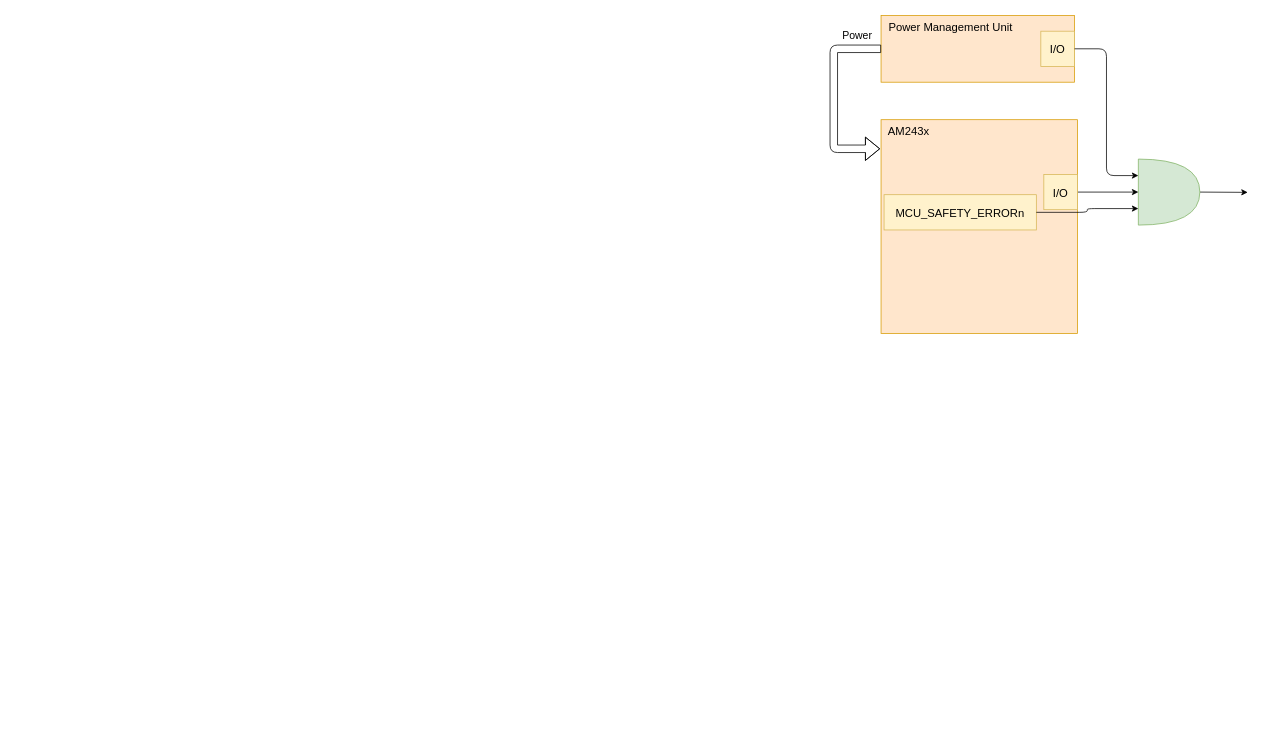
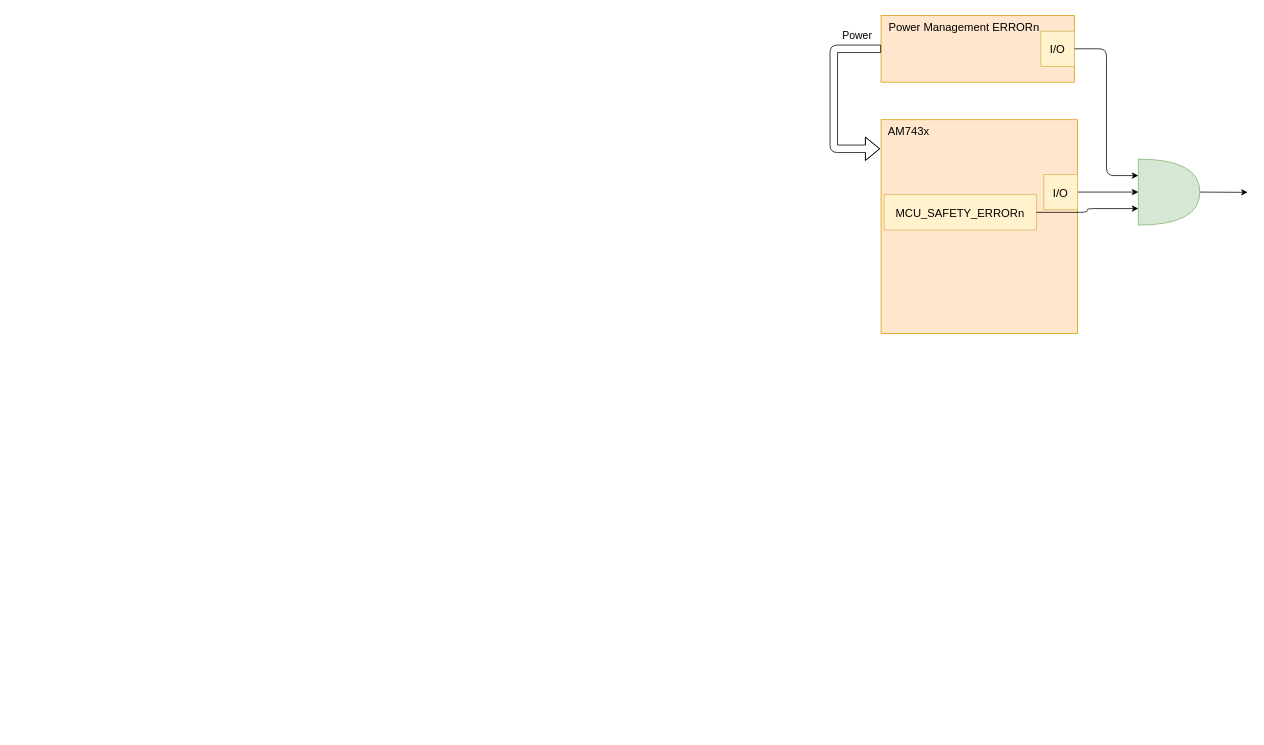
  <mxCell id="0" />
  <mxCell id="1" parent="0" />
  <mxCell id="2" style="edgeStyle=orthogonalEdgeStyle;html=1;exitX=0.5;exitY=1;exitDx=0;exitDy=0;entryX=0.5;entryY=0;entryDx=0;entryDy=0;" parent="1" edge="1"><mxGeometry relative="1" as="geometry"><Array as="points"><mxPoint x="20" y="971" /><mxPoint x="137" y="971" /><mxPoint x="137" y="527" /><mxPoint x="20" y="527" /></Array><mxPoint x="20.5" y="560" as="targetPoint" /></mxGeometry></mxCell>
- <mxCell id="3" value="&amp;nbsp; AM243x" style="rounded=0;whiteSpace=wrap;html=1;align=left;verticalAlign=top;fontSize=15;fillColor=#ffe6cc;strokeColor=#d79b00;" parent="1" vertex="1"><mxGeometry x="1174" y="159" width="262" height="285" as="geometry" /></mxCell>
+ <mxCell id="3" value="&amp;nbsp; AM743x" style="rounded=0;whiteSpace=wrap;html=1;align=left;verticalAlign=top;fontSize=15;fillColor=#ffe6cc;strokeColor=#d79b00;" parent="1" vertex="1"><mxGeometry x="1174" y="159" width="262" height="285" as="geometry" /></mxCell>
  <mxCell id="4" style="edgeStyle=none;html=1;exitX=1;exitY=0.5;exitDx=0;exitDy=0;exitPerimeter=0;fontSize=15;" parent="1" source="5" edge="1"><mxGeometry relative="1" as="geometry"><mxPoint x="1662.81" y="255.857" as="targetPoint" /></mxGeometry></mxCell>
  <mxCell id="5" value="" style="shape=or;whiteSpace=wrap;html=1;fontSize=15;fillColor=#d5e8d4;strokeColor=#82b366;" parent="1" vertex="1"><mxGeometry x="1517" y="211.5" width="82" height="88" as="geometry" /></mxCell>
  <mxCell id="6" style="edgeStyle=orthogonalEdgeStyle;html=1;exitX=1;exitY=0.5;exitDx=0;exitDy=0;fontSize=15;" parent="1" source="7" target="5" edge="1"><mxGeometry relative="1" as="geometry" /></mxCell>
  <mxCell id="7" value="I/O" style="rounded=0;whiteSpace=wrap;html=1;fontSize=15;fillColor=#fff2cc;strokeColor=#d6b656;" parent="1" vertex="1"><mxGeometry x="1391" y="232" width="45" height="47" as="geometry" /></mxCell>
  <mxCell id="8" value="MCU_SAFETY_ERRORn" style="rounded=0;whiteSpace=wrap;html=1;fontSize=15;fillColor=#fff2cc;strokeColor=#d6b656;" parent="1" vertex="1"><mxGeometry x="1178" y="259" width="203" height="47" as="geometry" /></mxCell>
- <mxCell id="9" value="&amp;nbsp; Power Management Unit" style="rounded=0;whiteSpace=wrap;html=1;align=left;verticalAlign=top;fontSize=15;fillColor=#ffe6cc;strokeColor=#d79b00;" parent="1" vertex="1"><mxGeometry x="1174" y="20" width="258" height="89" as="geometry" /></mxCell>
+ <mxCell id="9" value="&amp;nbsp; Power Management ERRORn" style="rounded=0;whiteSpace=wrap;html=1;align=left;verticalAlign=top;fontSize=15;fillColor=#ffe6cc;strokeColor=#d79b00;" parent="1" vertex="1"><mxGeometry x="1174" y="20" width="258" height="89" as="geometry" /></mxCell>
  <mxCell id="10" value="I/O" style="rounded=0;whiteSpace=wrap;html=1;fontSize=15;fillColor=#fff2cc;strokeColor=#d6b656;" parent="1" vertex="1"><mxGeometry x="1387" y="41" width="45" height="47" as="geometry" /></mxCell>
  <mxCell id="11" style="edgeStyle=orthogonalEdgeStyle;html=1;exitX=1;exitY=0.5;exitDx=0;exitDy=0;entryX=0;entryY=0.25;entryDx=0;entryDy=0;entryPerimeter=0;fontSize=15;" parent="1" source="10" target="5" edge="1"><mxGeometry relative="1" as="geometry" /></mxCell>
  <mxCell id="12" style="edgeStyle=orthogonalEdgeStyle;html=1;exitX=1;exitY=0.5;exitDx=0;exitDy=0;entryX=0;entryY=0.75;entryDx=0;entryDy=0;entryPerimeter=0;fontSize=15;" parent="1" source="8" target="5" edge="1"><mxGeometry relative="1" as="geometry" /></mxCell>
  <mxCell id="13" style="edgeStyle=orthogonalEdgeStyle;html=1;exitX=0;exitY=0.5;exitDx=0;exitDy=0;entryX=-0.005;entryY=0.136;entryDx=0;entryDy=0;entryPerimeter=0;shape=flexArrow;" parent="1" source="9" target="3" edge="1"><mxGeometry relative="1" as="geometry"><Array as="points"><mxPoint x="1111" y="65" /><mxPoint x="1111" y="198" /></Array></mxGeometry></mxCell>
  <mxCell id="14" value="Power" style="edgeLabel;html=1;align=center;verticalAlign=middle;resizable=0;points=[];fontSize=14;" parent="13" vertex="1" connectable="0"><mxGeometry x="-0.018" y="5" relative="1" as="geometry"><mxPoint x="25" y="-82" as="offset" /></mxGeometry></mxCell>
